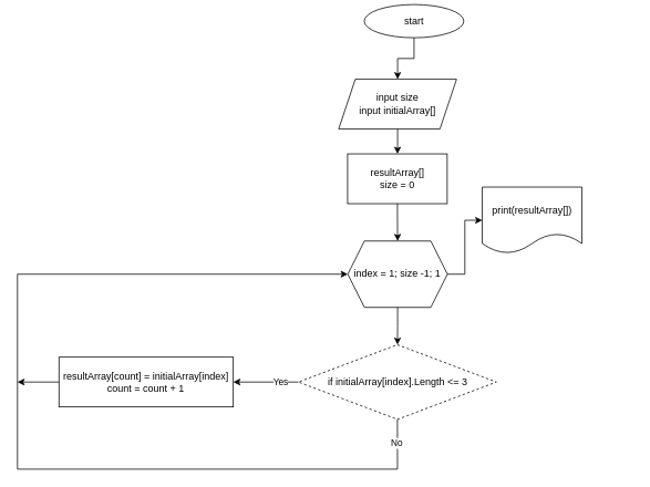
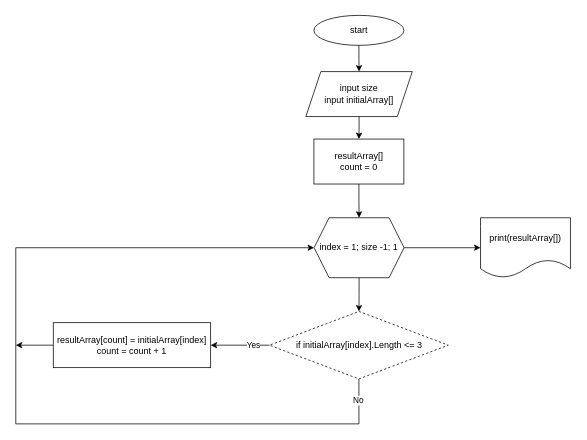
  <mxCell id="0" />
  <mxCell id="1" parent="0" />
- <mxCell id="2" value="start" style="ellipse;whiteSpace=wrap;html=1;" parent="1" vertex="1"><mxGeometry x="437.75" y="5" width="120" height="40" as="geometry" /></mxCell>
+ <mxCell id="2" value="start" style="ellipse;whiteSpace=wrap;html=1;" parent="1" vertex="1"><mxGeometry x="417.75" y="20" width="120" height="40" as="geometry" /></mxCell>
  <mxCell id="3" style="edgeStyle=orthogonalEdgeStyle;rounded=0;orthogonalLoop=1;jettySize=auto;html=1;exitX=0.5;exitY=1;exitDx=0;exitDy=0;" edge="1" parent="1" source="4" target="15"><mxGeometry relative="1" as="geometry" /></mxCell>
  <mxCell id="4" value="input size&lt;div&gt;input initialArray[]&lt;/div&gt;" style="shape=parallelogram;perimeter=parallelogramPerimeter;whiteSpace=wrap;html=1;fixedSize=1;" parent="1" vertex="1"><mxGeometry x="407" y="95" width="142" height="60" as="geometry" /></mxCell>
  <mxCell id="5" style="edgeStyle=orthogonalEdgeStyle;rounded=0;orthogonalLoop=1;jettySize=auto;html=1;exitX=1;exitY=0.5;exitDx=0;exitDy=0;" edge="1" parent="1" source="6" target="18"><mxGeometry relative="1" as="geometry" /></mxCell>
  <mxCell id="6" value="index = 1; size -1; 1" style="shape=hexagon;perimeter=hexagonPerimeter2;whiteSpace=wrap;html=1;fixedSize=1;" parent="1" vertex="1"><mxGeometry x="418" y="290" width="120" height="80" as="geometry" /></mxCell>
  <mxCell id="7" style="edgeStyle=orthogonalEdgeStyle;rounded=0;orthogonalLoop=1;jettySize=auto;html=1;" parent="1" source="6" target="12" edge="1"><mxGeometry relative="1" as="geometry"><mxPoint x="478" y="460" as="sourcePoint" /></mxGeometry></mxCell>
  <mxCell id="8" style="edgeStyle=orthogonalEdgeStyle;rounded=0;orthogonalLoop=1;jettySize=auto;html=1;exitX=0;exitY=0.5;exitDx=0;exitDy=0;" parent="1" source="12" target="17" edge="1"><mxGeometry relative="1" as="geometry"><mxPoint x="300" y="460" as="targetPoint" /></mxGeometry></mxCell>
  <mxCell id="9" value="Yes" style="edgeLabel;html=1;align=center;verticalAlign=middle;resizable=0;points=[];" parent="8" vertex="1" connectable="0"><mxGeometry x="-0.402" y="-1" relative="1" as="geometry"><mxPoint x="1" as="offset" /></mxGeometry></mxCell>
  <mxCell id="10" style="edgeStyle=orthogonalEdgeStyle;rounded=0;orthogonalLoop=1;jettySize=auto;html=1;exitX=0.5;exitY=1;exitDx=0;exitDy=0;entryX=0;entryY=0.5;entryDx=0;entryDy=0;" edge="1" parent="1" source="12" target="6"><mxGeometry relative="1" as="geometry"><mxPoint x="240" y="695" as="targetPoint" /><Array as="points"><mxPoint x="478" y="565" /><mxPoint x="20" y="565" /><mxPoint x="20" y="330" /></Array></mxGeometry></mxCell>
  <mxCell id="11" value="No" style="edgeLabel;html=1;align=center;verticalAlign=middle;resizable=0;points=[];" vertex="1" connectable="0" parent="10"><mxGeometry x="-0.951" y="-1" relative="1" as="geometry"><mxPoint as="offset" /></mxGeometry></mxCell>
  <mxCell id="12" value="if initialArray[index].Length &amp;lt;= 3" style="rhombus;whiteSpace=wrap;html=1;dashed=1;" parent="1" vertex="1"><mxGeometry x="358.5" y="415" width="238.5" height="90" as="geometry" /></mxCell>
  <mxCell id="13" style="edgeStyle=orthogonalEdgeStyle;rounded=0;orthogonalLoop=1;jettySize=auto;html=1;exitX=0.5;exitY=1;exitDx=0;exitDy=0;" parent="1" source="2" target="4" edge="1"><mxGeometry relative="1" as="geometry"><mxPoint x="477.75" y="145" as="sourcePoint" /></mxGeometry></mxCell>
  <mxCell id="14" style="edgeStyle=orthogonalEdgeStyle;rounded=0;orthogonalLoop=1;jettySize=auto;html=1;exitX=0.5;exitY=1;exitDx=0;exitDy=0;" edge="1" parent="1" source="15" target="6"><mxGeometry relative="1" as="geometry" /></mxCell>
- <mxCell id="15" value="&lt;div&gt;resultArray[]&lt;/div&gt;size = 0" style="rounded=0;whiteSpace=wrap;html=1;" vertex="1" parent="1"><mxGeometry x="417.75" y="185" width="120" height="60" as="geometry" /></mxCell>
+ <mxCell id="15" value="&lt;div&gt;resultArray[]&lt;/div&gt;count = 0" style="rounded=0;whiteSpace=wrap;html=1;" vertex="1" parent="1"><mxGeometry x="417.75" y="185" width="120" height="60" as="geometry" /></mxCell>
  <mxCell id="16" style="edgeStyle=orthogonalEdgeStyle;rounded=0;orthogonalLoop=1;jettySize=auto;html=1;exitX=0;exitY=0.5;exitDx=0;exitDy=0;" edge="1" parent="1" source="17"><mxGeometry relative="1" as="geometry"><mxPoint x="20" y="460" as="targetPoint" /></mxGeometry></mxCell>
  <mxCell id="17" value="resultArray[count] = initialArray[index]&lt;div&gt;count = count + 1&lt;/div&gt;" style="rounded=0;whiteSpace=wrap;html=1;" vertex="1" parent="1"><mxGeometry x="70" y="430" width="210" height="60" as="geometry" /></mxCell>
- <mxCell id="18" value="print(resultArray[])" style="shape=document;whiteSpace=wrap;html=1;boundedLbl=1;" vertex="1" parent="1"><mxGeometry x="580" y="225" width="120" height="80" as="geometry" /></mxCell>
+ <mxCell id="18" value="print(resultArray[])" style="shape=document;whiteSpace=wrap;html=1;boundedLbl=1;" vertex="1" parent="1"><mxGeometry x="640" y="290" width="120" height="80" as="geometry" /></mxCell>
